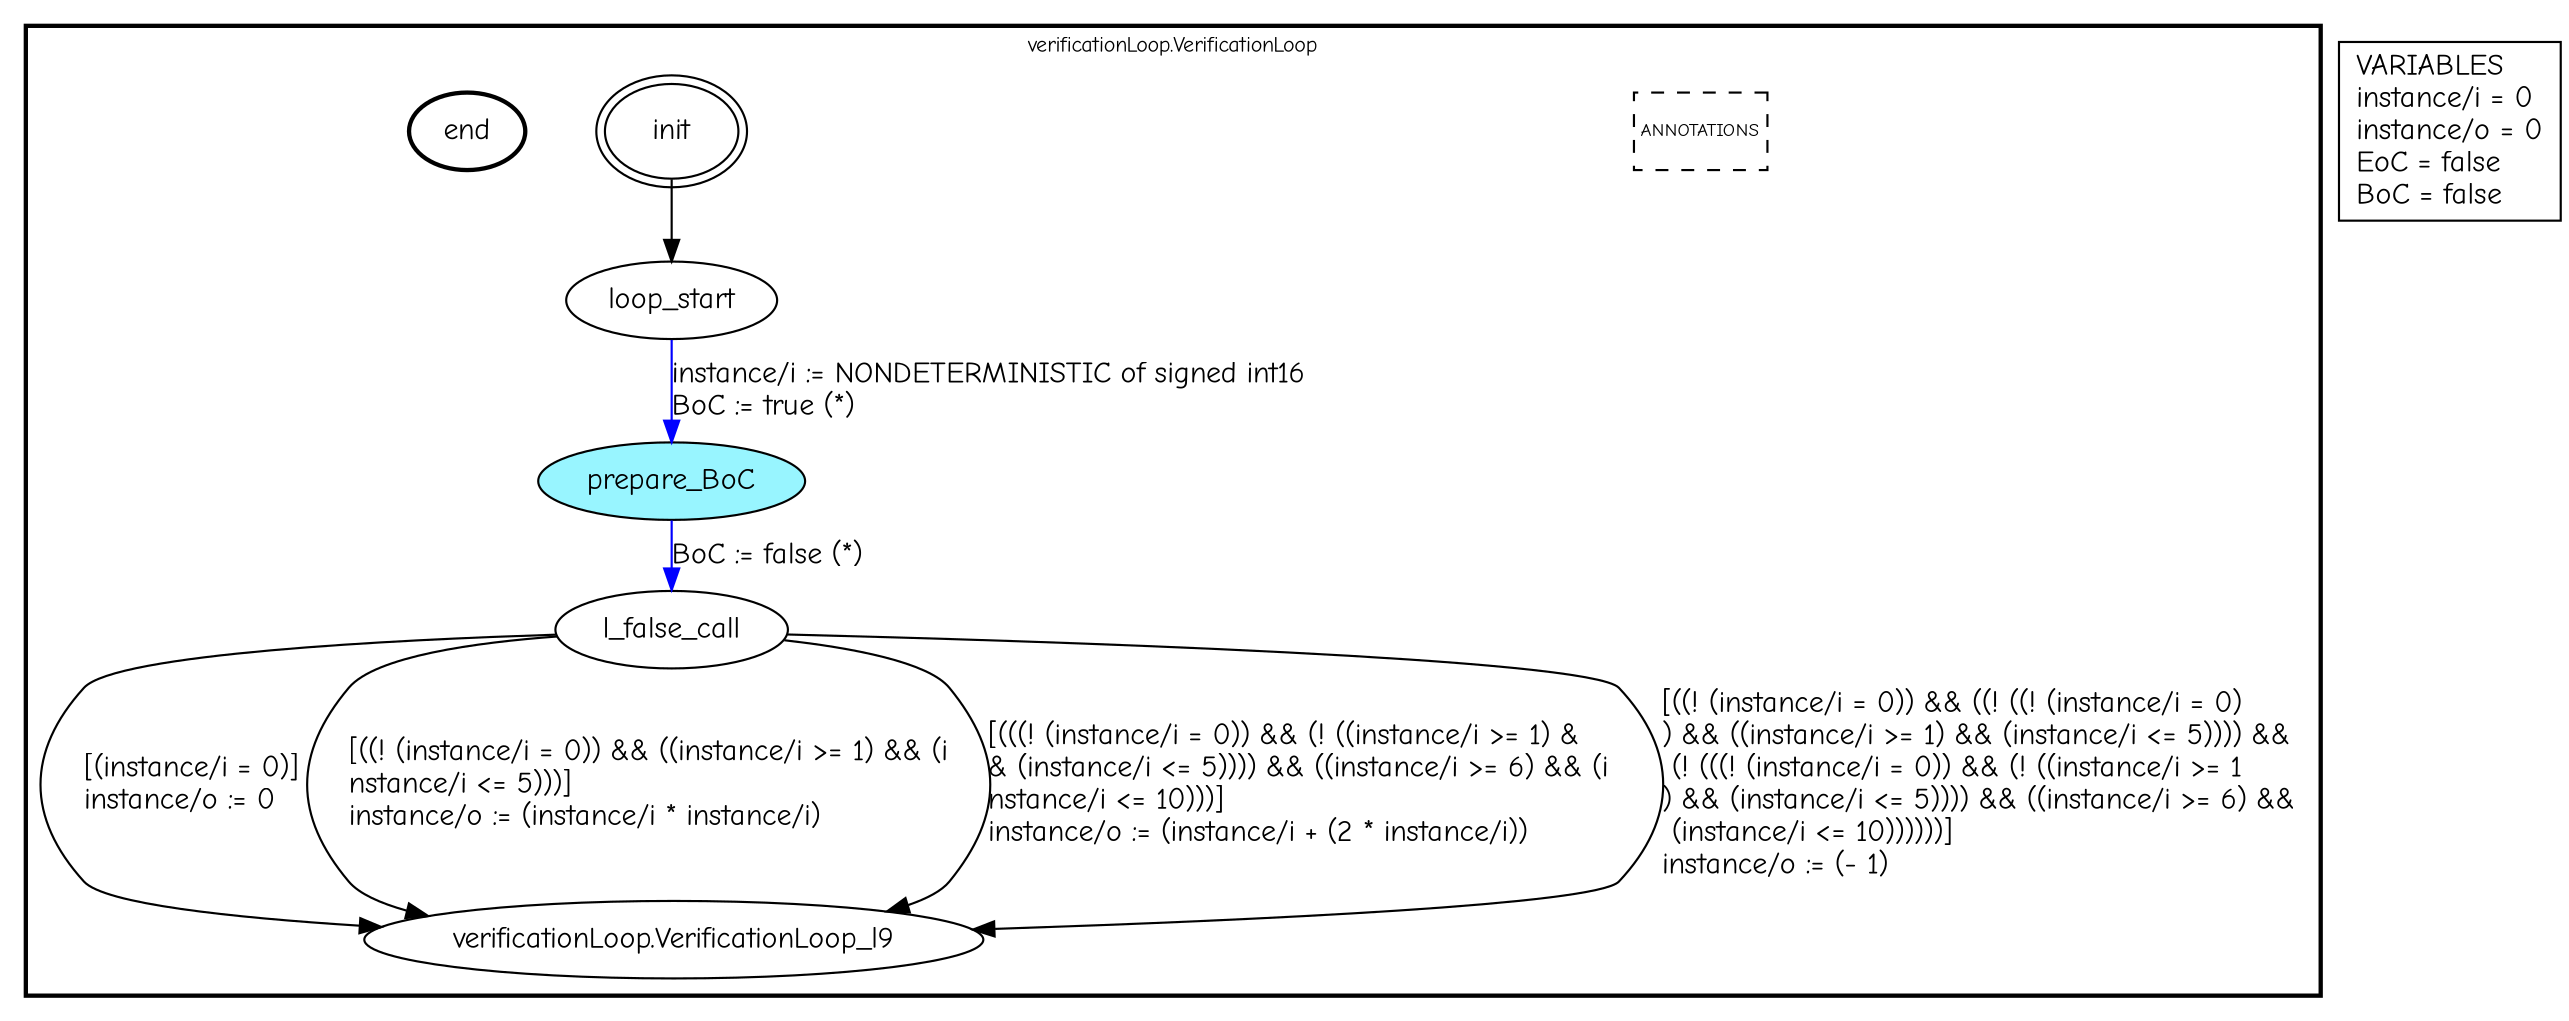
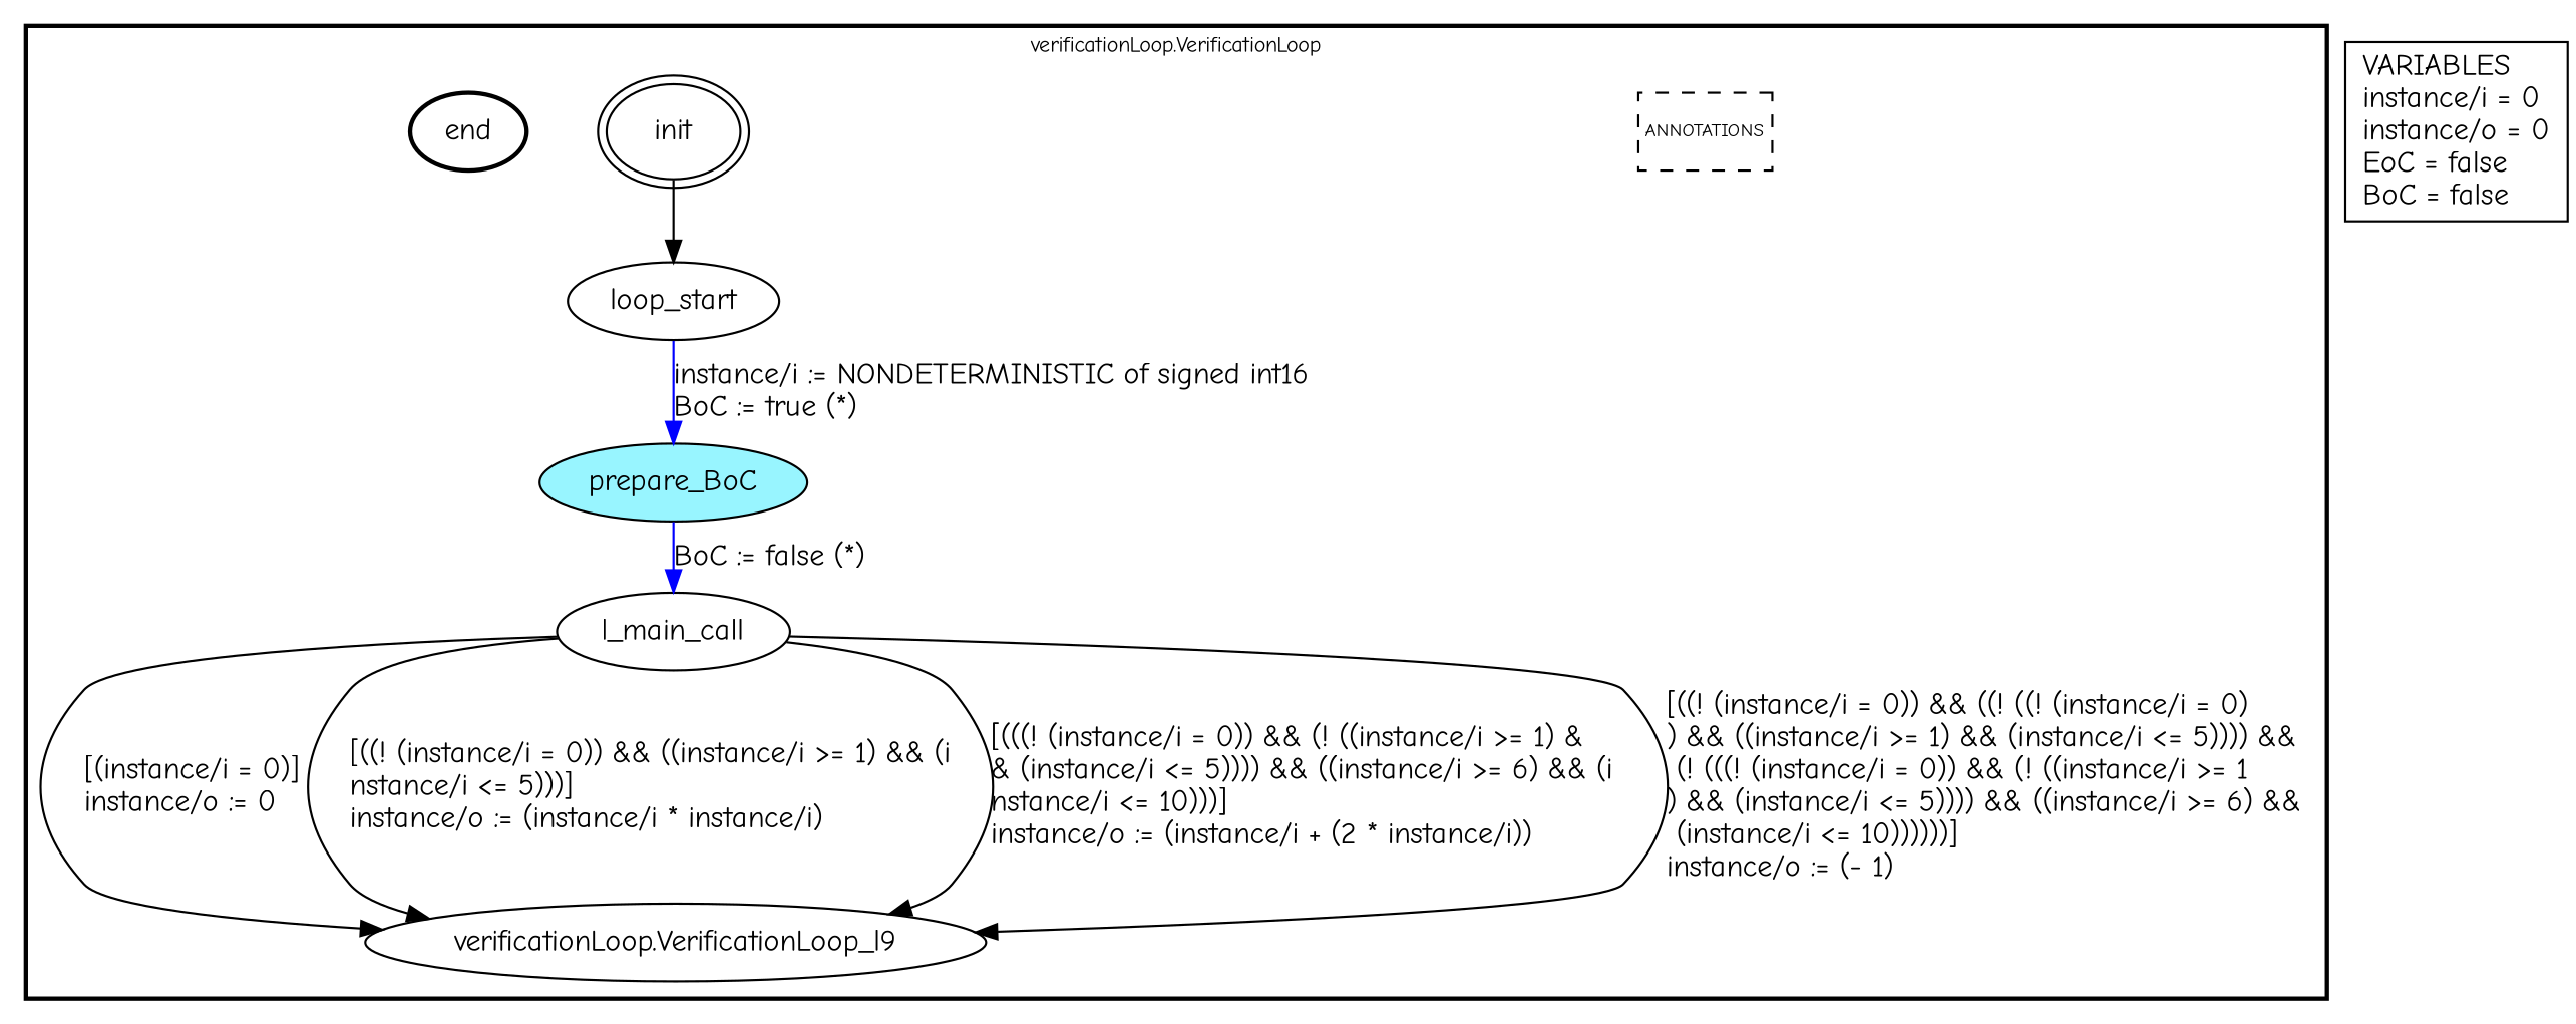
  digraph {
    fontname="Comic Neue"
    node [fillcolor=white fontname="Comic Neue" shape=ellipse style=filled color=black]
    edge [color=black fontname="Comic Neue"]
    n1 [fontsize=9 label=ANNOTATIONS margin="0.04,0.04" shape=rectangle style=dashed color=""]
    n2 [label=init peripheries=2]
    n3 [label=loop_start]
    n4 [fillcolor=cadetblue1 label=end style=bold]
    n5 [fillcolor=cadetblue1 label=prepare_BoC]
-   n6 [label=l_false_call]
+   n6 [label=l_main_call]
    n7 [label="verificationLoop.VerificationLoop_l9"]
    n8 [fillcolor=lightgray label="VARIABLES\linstance/i = 0\linstance/o = 0\lEoC = false\lBoC = false\l" shape=rectangle style="" color=""]
    subgraph cluster_1 {
      color=black
      fontsize=10
      label="verificationLoop.VerificationLoop"
      ranksep=0.4
      style=bold
      n1
      n2
      n3
      n4
      n5
      n6
      n7
    }
    n2 -> n3
    n3 -> n5 [color=blue label="instance/i := NONDETERMINISTIC of signed int16\lBoC := true (*)\l"]
    n5 -> n6 [color=blue label="BoC := false (*)"]
    n6 -> n7 [label="[(instance/i = 0)]\linstance/o := 0\l"]
    n6 -> n7 [label="[((! (instance/i = 0)) && ((instance/i >= 1) && (i\lnstance/i <= 5)))]\linstance/o := (instance/i * instance/i)\l"]
    n6 -> n7 [label="[(((! (instance/i = 0)) && (! ((instance/i >= 1) &\l& (instance/i <= 5)))) && ((instance/i >= 6) && (i\lnstance/i <= 10)))]\linstance/o := (instance/i + (2 * instance/i))\l"]
    n6 -> n7 [label="[((! (instance/i = 0)) && ((! ((! (instance/i = 0)\l) && ((instance/i >= 1) && (instance/i <= 5)))) &&\l (! (((! (instance/i = 0)) && (! ((instance/i >= 1\l) && (instance/i <= 5)))) && ((instance/i >= 6) &&\l (instance/i <= 10))))))]\linstance/o := (- 1)\l"]
  }
